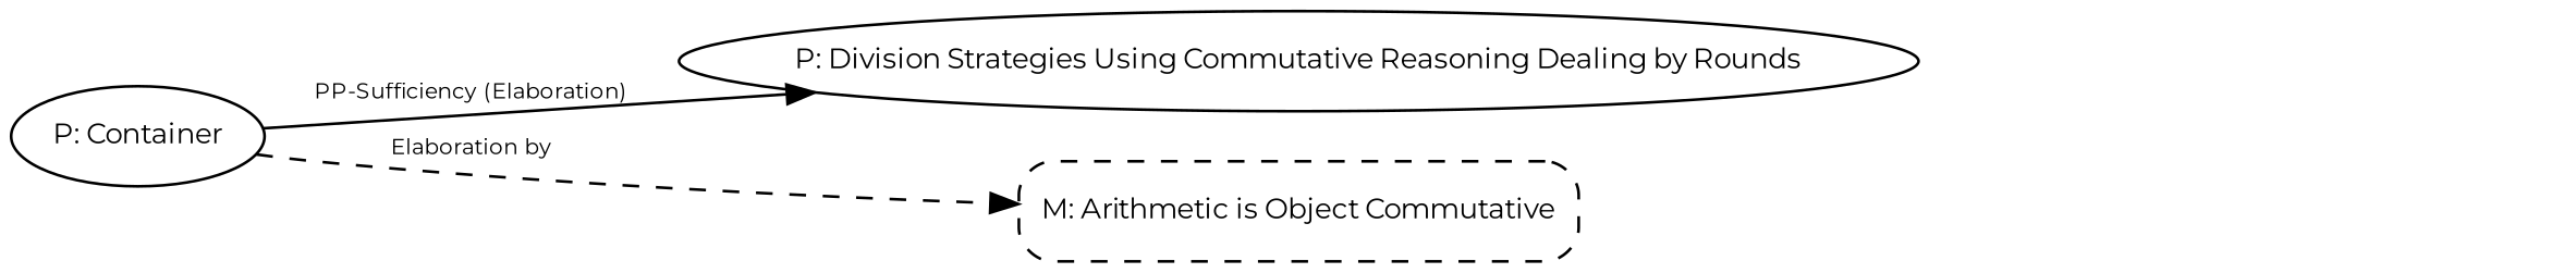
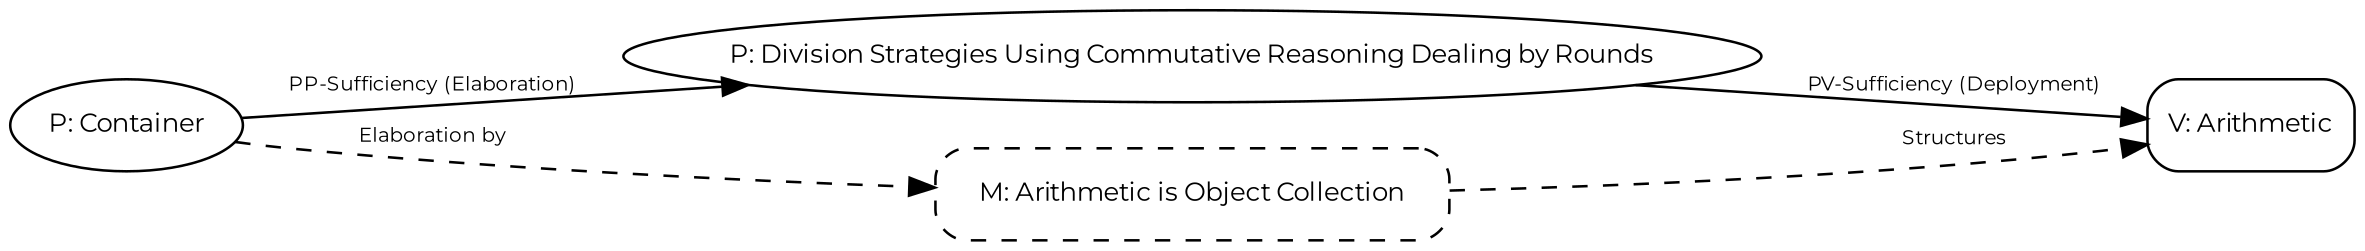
  digraph {
    fontname=Montserrat
    rankdir=LR
    node [fontname=Montserrat fontsize=10 shape=ellipse]
    edge [fontname=Montserrat fontsize=8 style=solid]
    n1 [label="P: Container"]
    n2 [label="P: Division Strategies Using Commutative Reasoning Dealing by Rounds"]
-   n3 [label="M: Arithmetic is Object Commutative" shape=box style="rounded,dashed"]
+   n3 [label="M: Arithmetic is Object Collection" shape=box style="rounded,dashed"]
+   n4 [label="V: Arithmetic" shape=box style=rounded]
    n1 -> n2 [label="PP-Sufficiency (Elaboration)"]
    n1 -> n3 [label="Elaboration by" style=dashed]
+   n2 -> n4 [label="PV-Sufficiency (Deployment)"]
+   n3 -> n4 [label=Structures style=dashed]
  }
